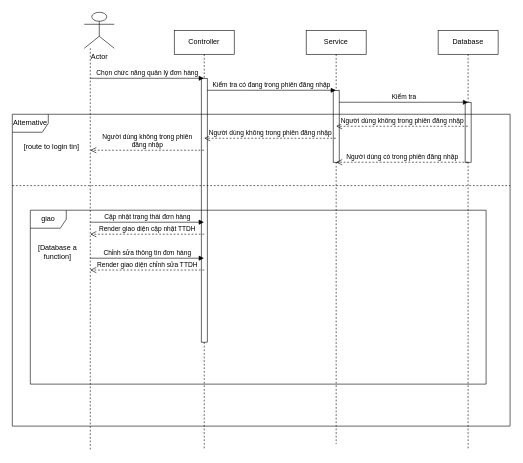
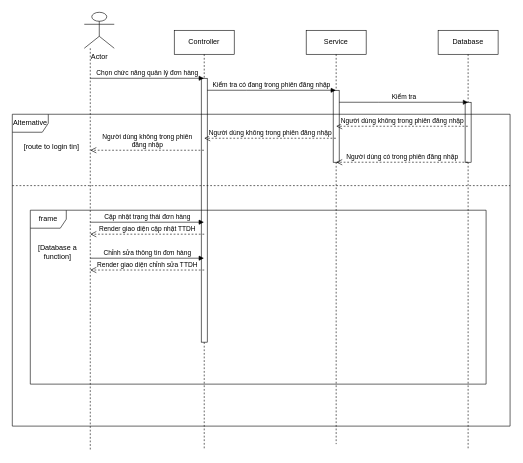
  <mxCell id="0" />
  <mxCell id="1" parent="0" />
  <mxCell id="2" value="Controller" style="shape=umlLifeline;perimeter=lifelinePerimeter;whiteSpace=wrap;html=1;container=1;dropTarget=0;collapsible=0;recursiveResize=0;outlineConnect=0;portConstraint=eastwest;newEdgeStyle={&quot;curved&quot;:0,&quot;rounded&quot;:0};" vertex="1" parent="1"><mxGeometry x="290" y="50" width="100" height="700" as="geometry" /></mxCell>
  <mxCell id="3" value="" style="html=1;points=[[0,0,0,0,5],[0,1,0,0,-5],[1,0,0,0,5],[1,1,0,0,-5]];perimeter=orthogonalPerimeter;outlineConnect=0;targetShapes=umlLifeline;portConstraint=eastwest;newEdgeStyle={&quot;curved&quot;:0,&quot;rounded&quot;:0};" vertex="1" parent="2"><mxGeometry x="45" y="80" width="10" height="440" as="geometry" /></mxCell>
  <mxCell id="4" style="edgeStyle=orthogonalEdgeStyle;rounded=0;orthogonalLoop=1;jettySize=auto;html=1;dashed=1;endArrow=none;startFill=0;" edge="1" parent="1" source="5"><mxGeometry relative="1" as="geometry"><mxPoint x="150" y="750" as="targetPoint" /><Array as="points"><mxPoint x="150" y="740" /><mxPoint x="150" y="740" /></Array></mxGeometry></mxCell>
  <mxCell id="5" value="Actor" style="shape=umlActor;verticalLabelPosition=bottom;verticalAlign=top;html=1;" vertex="1" parent="1"><mxGeometry x="140" y="20" width="50" height="60" as="geometry" /></mxCell>
  <mxCell id="6" value="Service" style="shape=umlLifeline;perimeter=lifelinePerimeter;whiteSpace=wrap;html=1;container=1;dropTarget=0;collapsible=0;recursiveResize=0;outlineConnect=0;portConstraint=eastwest;newEdgeStyle={&quot;curved&quot;:0,&quot;rounded&quot;:0};" vertex="1" parent="1"><mxGeometry x="510" y="50" width="100" height="690" as="geometry" /></mxCell>
  <mxCell id="7" value="" style="html=1;points=[[0,0,0,0,5],[0,1,0,0,-5],[1,0,0,0,5],[1,1,0,0,-5]];perimeter=orthogonalPerimeter;outlineConnect=0;targetShapes=umlLifeline;portConstraint=eastwest;newEdgeStyle={&quot;curved&quot;:0,&quot;rounded&quot;:0};" vertex="1" parent="6"><mxGeometry x="45" y="100" width="10" height="120" as="geometry" /></mxCell>
  <mxCell id="8" value="Database" style="shape=umlLifeline;perimeter=lifelinePerimeter;whiteSpace=wrap;html=1;container=1;dropTarget=0;collapsible=0;recursiveResize=0;outlineConnect=0;portConstraint=eastwest;newEdgeStyle={&quot;curved&quot;:0,&quot;rounded&quot;:0};" vertex="1" parent="1"><mxGeometry x="730" y="50" width="100" height="700" as="geometry" /></mxCell>
  <mxCell id="9" value="" style="html=1;points=[[0,0,0,0,5],[0,1,0,0,-5],[1,0,0,0,5],[1,1,0,0,-5]];perimeter=orthogonalPerimeter;outlineConnect=0;targetShapes=umlLifeline;portConstraint=eastwest;newEdgeStyle={&quot;curved&quot;:0,&quot;rounded&quot;:0};" vertex="1" parent="8"><mxGeometry x="45" y="120" width="10" height="100" as="geometry" /></mxCell>
  <mxCell id="10" value="Chọn chức năng quản lý đơn hàng" style="html=1;verticalAlign=bottom;endArrow=block;curved=0;rounded=0;" edge="1" parent="1"><mxGeometry width="80" relative="1" as="geometry"><mxPoint x="150" y="130" as="sourcePoint" /><mxPoint x="339.5" y="130" as="targetPoint" /><Array as="points" /></mxGeometry></mxCell>
  <mxCell id="11" value="Kiểm tra có đang trong phiên đăng nhập" style="html=1;verticalAlign=bottom;endArrow=block;curved=0;rounded=0;" edge="1" parent="1" source="3" target="6"><mxGeometry width="80" relative="1" as="geometry"><mxPoint x="360" y="150" as="sourcePoint" /><mxPoint x="529.5" y="150" as="targetPoint" /><Array as="points"><mxPoint x="410" y="150" /></Array></mxGeometry></mxCell>
  <mxCell id="12" value="Kiểm tra" style="html=1;verticalAlign=bottom;endArrow=block;curved=0;rounded=0;" edge="1" parent="1" source="7"><mxGeometry width="80" relative="1" as="geometry"><mxPoint x="570" y="170" as="sourcePoint" /><mxPoint x="780" y="170" as="targetPoint" /><Array as="points"><mxPoint x="630" y="170" /></Array></mxGeometry></mxCell>
  <mxCell id="13" value="Người dùng không trong phiên đăng nhập" style="html=1;verticalAlign=bottom;endArrow=open;dashed=1;endSize=8;curved=0;rounded=0;" edge="1" parent="1"><mxGeometry relative="1" as="geometry"><mxPoint x="779.5" y="210" as="sourcePoint" /><mxPoint x="560" y="210" as="targetPoint" /></mxGeometry></mxCell>
  <mxCell id="14" value="Người dùng không trong phiên đăng nhập" style="html=1;verticalAlign=bottom;endArrow=open;dashed=1;endSize=8;curved=0;rounded=0;" edge="1" parent="1"><mxGeometry relative="1" as="geometry"><mxPoint x="559.5" y="230" as="sourcePoint" /><mxPoint x="340" y="230" as="targetPoint" /></mxGeometry></mxCell>
  <mxCell id="15" value="Người dùng không trong phiên&lt;div&gt;đăng nhập&lt;/div&gt;" style="html=1;verticalAlign=bottom;endArrow=open;dashed=1;endSize=8;curved=0;rounded=0;" edge="1" parent="1"><mxGeometry relative="1" as="geometry"><mxPoint x="339.5" y="250" as="sourcePoint" /><mxPoint x="150" y="250" as="targetPoint" /></mxGeometry></mxCell>
  <mxCell id="16" value="Alternative" style="shape=umlFrame;whiteSpace=wrap;html=1;pointerEvents=0;" vertex="1" parent="1"><mxGeometry x="20" y="190" width="830" height="520" as="geometry" /></mxCell>
  <mxCell id="17" value="[route to login tin]" style="text;html=1;align=center;verticalAlign=middle;resizable=0;points=[];autosize=1;strokeColor=none;fillColor=none;" vertex="1" parent="1"><mxGeometry x="20" y="230" width="130" height="30" as="geometry" /></mxCell>
  <mxCell id="18" value="" style="line;strokeWidth=1;fillColor=none;align=left;verticalAlign=middle;spacingTop=-1;spacingLeft=3;spacingRight=3;rotatable=0;labelPosition=right;points=[];portConstraint=eastwest;strokeColor=inherit;dashed=1;" vertex="1" parent="1"><mxGeometry x="20" y="305" width="830" height="8" as="geometry" /></mxCell>
  <mxCell id="19" value="Người dùng có trong phiên đăng nhập" style="html=1;verticalAlign=bottom;endArrow=open;dashed=1;endSize=8;curved=0;rounded=0;" edge="1" parent="1" source="8"><mxGeometry relative="1" as="geometry"><mxPoint x="640" y="270" as="sourcePoint" /><mxPoint x="560" y="270" as="targetPoint" /></mxGeometry></mxCell>
- <mxCell id="20" value="giao" style="shape=umlFrame;whiteSpace=wrap;html=1;pointerEvents=0;" vertex="1" parent="1"><mxGeometry x="50" y="350" width="760" height="290" as="geometry" /></mxCell>
+ <mxCell id="20" value="frame" style="shape=umlFrame;whiteSpace=wrap;html=1;pointerEvents=0;" vertex="1" parent="1"><mxGeometry x="50" y="350" width="760" height="290" as="geometry" /></mxCell>
  <mxCell id="21" value="Cập nhật trạng thái đơn hàng" style="html=1;verticalAlign=bottom;endArrow=block;curved=0;rounded=0;" edge="1" parent="1"><mxGeometry width="80" relative="1" as="geometry"><mxPoint x="150" y="370" as="sourcePoint" /><mxPoint x="339.5" y="370" as="targetPoint" /><Array as="points"><mxPoint x="230" y="370" /></Array></mxGeometry></mxCell>
  <mxCell id="22" value="[Database a&lt;div&gt;function]&lt;/div&gt;" style="text;html=1;align=center;verticalAlign=middle;resizable=0;points=[];autosize=1;strokeColor=none;fillColor=none;" vertex="1" parent="1"><mxGeometry x="55" y="400" width="80" height="40" as="geometry" /></mxCell>
  <mxCell id="23" value="Chỉnh sửa thông tin đơn hàng" style="html=1;verticalAlign=bottom;endArrow=block;curved=0;rounded=0;" edge="1" parent="1"><mxGeometry x="0.0" width="80" relative="1" as="geometry"><mxPoint x="150" y="430" as="sourcePoint" /><mxPoint x="339.5" y="430" as="targetPoint" /><Array as="points"><mxPoint x="230" y="430" /></Array><mxPoint as="offset" /></mxGeometry></mxCell>
  <mxCell id="24" value="Render giao diện cập nhật TTDH" style="html=1;verticalAlign=bottom;endArrow=open;dashed=1;endSize=8;curved=0;rounded=0;" edge="1" parent="1"><mxGeometry relative="1" as="geometry"><mxPoint x="340" y="390" as="sourcePoint" /><mxPoint x="150" y="390" as="targetPoint" /></mxGeometry></mxCell>
  <mxCell id="25" value="Render giao diện chỉnh sửa TTDH" style="html=1;verticalAlign=bottom;endArrow=open;dashed=1;endSize=8;curved=0;rounded=0;" edge="1" parent="1"><mxGeometry relative="1" as="geometry"><mxPoint x="340" y="449.76" as="sourcePoint" /><mxPoint x="150" y="449.76" as="targetPoint" /></mxGeometry></mxCell>
